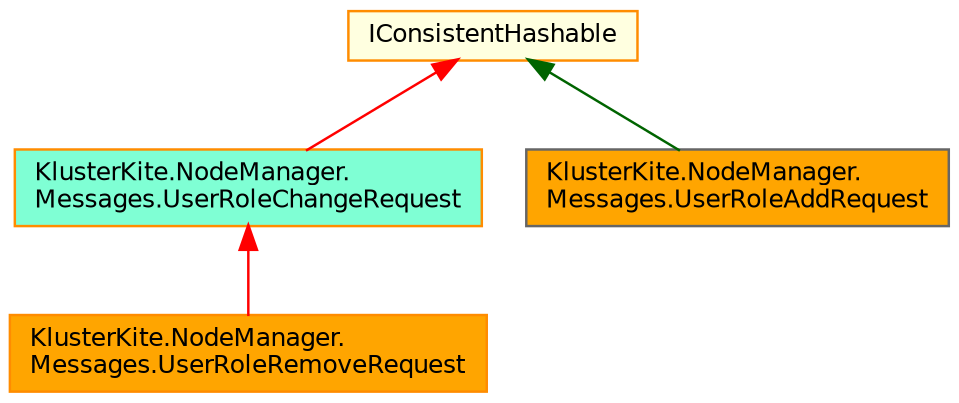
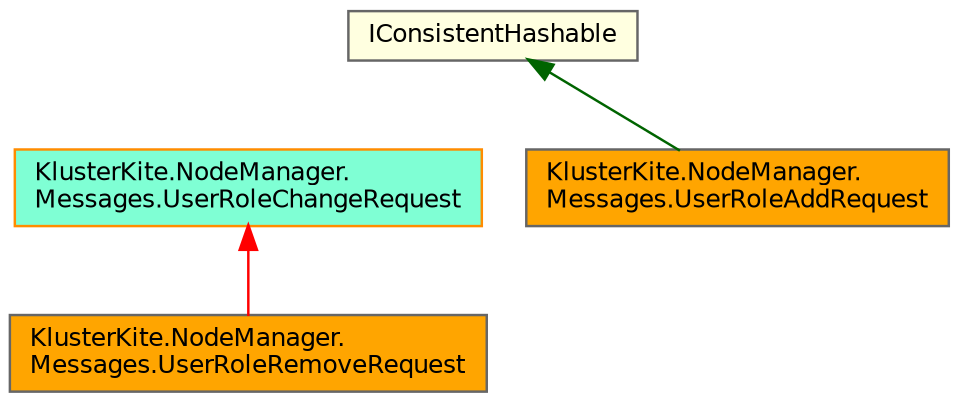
  digraph {
    rankdir=TB
    node [color=darkorange fillcolor=orange fontname=Helvetica fontsize=10 shape=record style=filled]
    edge [color=red dir=back fontname=Helvetica fontsize=10 labelfontname=Helvetica labelfontsize=10 style=solid]
    n1 [fillcolor=aquamarine fontcolor=black height=0.2 label="KlusterKite.NodeManager.\lMessages.UserRoleChangeRequest" width=0.4]
-   n2 [height=0.2 label="KlusterKite.NodeManager.\lMessages.UserRoleRemoveRequest" width=0.4]
+   n2 [color=gray40 height=0.2 label="KlusterKite.NodeManager.\lMessages.UserRoleRemoveRequest" width=0.4]
    n3 [color=gray40 height=0.2 label="KlusterKite.NodeManager.\lMessages.UserRoleAddRequest" width=0.4]
-   n4 [fillcolor=lightyellow height=0.2 label=IConsistentHashable width=0.4]
+   n4 [color=gray40 fillcolor=lightyellow height=0.2 label=IConsistentHashable width=0.4]
    n1 -> n2
-   n4 -> n1
    n4 -> n3 [color=darkgreen]
  }
